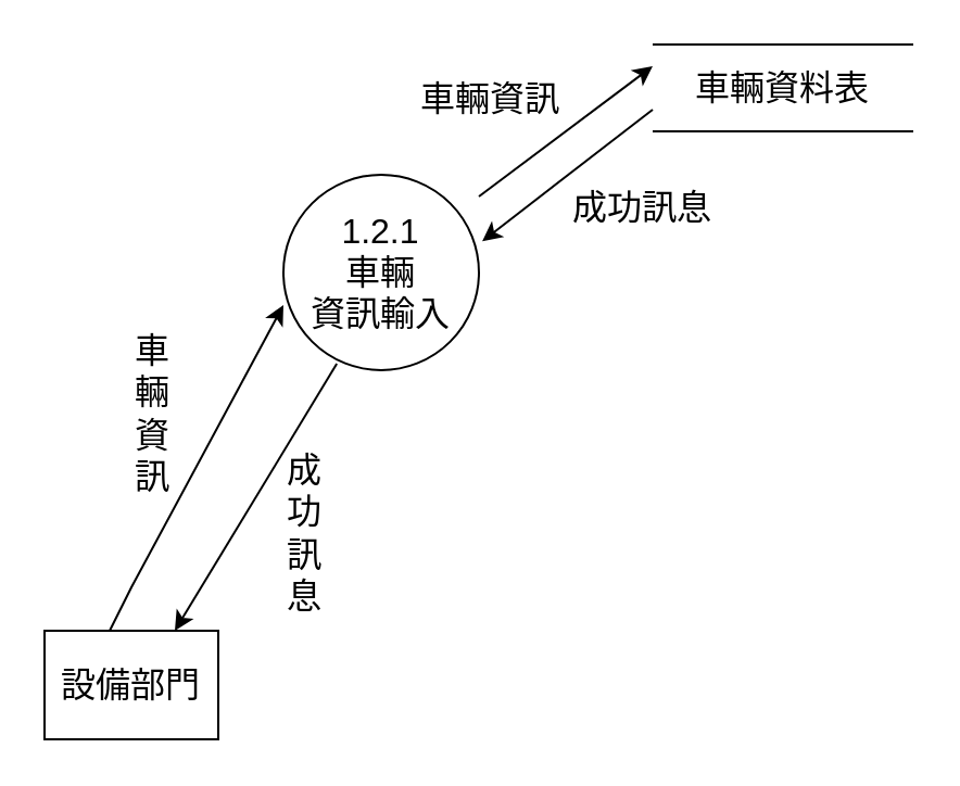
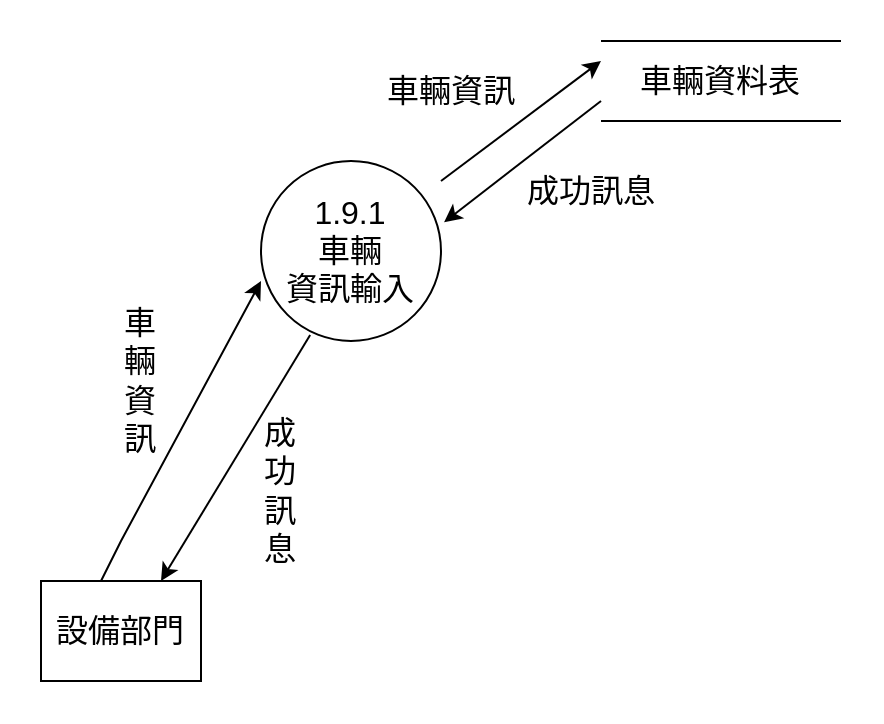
  <mxCell id="0" />
  <mxCell id="1" parent="0" />
  <mxCell id="2" value="" style="rounded=0;whiteSpace=wrap;html=1;" parent="1" vertex="1"><mxGeometry x="20" y="290" width="80" height="50" as="geometry" /></mxCell>
  <mxCell id="3" value="&lt;font style=&quot;font-size: 16px;&quot;&gt;設備部門&lt;/font&gt;" style="text;html=1;align=center;verticalAlign=middle;whiteSpace=wrap;rounded=0;rotation=0;" parent="1" vertex="1"><mxGeometry x="20" y="290" width="80" height="50" as="geometry" /></mxCell>
  <mxCell id="4" value="" style="ellipse;whiteSpace=wrap;html=1;aspect=fixed;" parent="1" vertex="1"><mxGeometry x="130" y="80" width="90" height="90" as="geometry" /></mxCell>
- <mxCell id="5" value="&lt;div&gt;&lt;span style=&quot;font-size: 16px; background-color: transparent; color: light-dark(rgb(0, 0, 0), rgb(255, 255, 255));&quot;&gt;1.2.1&lt;/span&gt;&lt;/div&gt;&lt;span style=&quot;font-size: 16px; background-color: transparent; color: light-dark(rgb(0, 0, 0), rgb(255, 255, 255));&quot;&gt;車輛&lt;/span&gt;&lt;div&gt;&lt;div&gt;&lt;font style=&quot;font-size: 16px;&quot;&gt;資訊輸入&lt;/font&gt;&lt;/div&gt;&lt;/div&gt;" style="text;html=1;align=center;verticalAlign=middle;whiteSpace=wrap;rounded=0;" parent="1" vertex="1"><mxGeometry x="140" y="100" width="70" height="50" as="geometry" /></mxCell>
+ <mxCell id="5" value="&lt;div&gt;&lt;span style=&quot;font-size: 16px; background-color: transparent; color: light-dark(rgb(0, 0, 0), rgb(255, 255, 255));&quot;&gt;1.9.1&lt;/span&gt;&lt;/div&gt;&lt;span style=&quot;font-size: 16px; background-color: transparent; color: light-dark(rgb(0, 0, 0), rgb(255, 255, 255));&quot;&gt;車輛&lt;/span&gt;&lt;div&gt;&lt;div&gt;&lt;font style=&quot;font-size: 16px;&quot;&gt;資訊輸入&lt;/font&gt;&lt;/div&gt;&lt;/div&gt;" style="text;html=1;align=center;verticalAlign=middle;whiteSpace=wrap;rounded=0;" parent="1" vertex="1"><mxGeometry x="140" y="100" width="70" height="50" as="geometry" /></mxCell>
  <mxCell id="6" value="&lt;span style=&quot;font-size: 16px;&quot;&gt;成&lt;/span&gt;&lt;div&gt;&lt;span style=&quot;font-size: 16px;&quot;&gt;功&lt;/span&gt;&lt;/div&gt;&lt;div&gt;&lt;span style=&quot;font-size: 16px;&quot;&gt;訊&lt;/span&gt;&lt;/div&gt;&lt;div&gt;&lt;span style=&quot;font-size: 16px;&quot;&gt;息&lt;/span&gt;&lt;/div&gt;" style="text;html=1;align=center;verticalAlign=middle;whiteSpace=wrap;rounded=0;" parent="1" vertex="1"><mxGeometry x="130" y="227" width="20" height="35" as="geometry" /></mxCell>
  <mxCell id="7" value="&lt;font style=&quot;font-size: 16px;&quot;&gt;車輛資訊&lt;/font&gt;" style="text;html=1;align=center;verticalAlign=middle;whiteSpace=wrap;rounded=0;" parent="1" vertex="1"><mxGeometry x="60" y="170" width="20" height="40" as="geometry" /></mxCell>
  <mxCell id="8" value="" style="endArrow=none;html=1;rounded=0;" parent="1" edge="1"><mxGeometry width="50" height="50" relative="1" as="geometry"><mxPoint x="300" y="20" as="sourcePoint" /><mxPoint x="420" y="20" as="targetPoint" /></mxGeometry></mxCell>
  <mxCell id="9" value="" style="endArrow=none;html=1;rounded=0;" parent="1" edge="1"><mxGeometry width="50" height="50" relative="1" as="geometry"><mxPoint x="300" y="60" as="sourcePoint" /><mxPoint x="420" y="60" as="targetPoint" /></mxGeometry></mxCell>
  <mxCell id="10" value="&lt;font style=&quot;font-size: 16px;&quot;&gt;車輛資料表&lt;/font&gt;" style="text;html=1;align=center;verticalAlign=middle;whiteSpace=wrap;rounded=0;" parent="1" vertex="1"><mxGeometry x="300" y="20" width="120" height="40" as="geometry" /></mxCell>
  <mxCell id="11" value="" style="endArrow=classic;html=1;rounded=0;entryX=1.017;entryY=0.34;entryDx=0;entryDy=0;entryPerimeter=0;exitX=0;exitY=0.75;exitDx=0;exitDy=0;" parent="1" source="10" target="4" edge="1"><mxGeometry width="50" height="50" relative="1" as="geometry"><mxPoint x="310" y="160" as="sourcePoint" /><mxPoint x="360" y="110" as="targetPoint" /></mxGeometry></mxCell>
  <mxCell id="12" value="" style="endArrow=classic;html=1;rounded=0;entryX=0;entryY=0.25;entryDx=0;entryDy=0;" parent="1" target="10" edge="1"><mxGeometry width="50" height="50" relative="1" as="geometry"><mxPoint x="220" y="90" as="sourcePoint" /><mxPoint x="360" y="110" as="targetPoint" /></mxGeometry></mxCell>
  <mxCell id="13" value="" style="edgeStyle=none;orthogonalLoop=1;jettySize=auto;html=1;rounded=0;exitX=0.375;exitY=0;exitDx=0;exitDy=0;entryX=0;entryY=0.667;entryDx=0;entryDy=0;entryPerimeter=0;exitPerimeter=0;" parent="1" source="3" target="4" edge="1"><mxGeometry width="100" relative="1" as="geometry"><mxPoint x="0" y="270" as="sourcePoint" /><mxPoint x="100" y="270" as="targetPoint" /><Array as="points"><mxPoint x="60" y="270" /></Array></mxGeometry></mxCell>
  <mxCell id="14" value="" style="edgeStyle=none;orthogonalLoop=1;jettySize=auto;html=1;rounded=0;entryX=0.75;entryY=0;entryDx=0;entryDy=0;exitX=0.273;exitY=0.967;exitDx=0;exitDy=0;exitPerimeter=0;" parent="1" source="4" target="3" edge="1"><mxGeometry width="100" relative="1" as="geometry"><mxPoint x="80" y="280" as="sourcePoint" /><mxPoint x="200" y="160" as="targetPoint" /><Array as="points" /></mxGeometry></mxCell>
  <mxCell id="15" value="&lt;font style=&quot;font-size: 16px;&quot;&gt;成功訊息&lt;/font&gt;" style="text;html=1;align=center;verticalAlign=middle;resizable=0;points=[];autosize=1;strokeColor=none;fillColor=none;rotation=0;" vertex="1" parent="1"><mxGeometry x="250" y="80" width="90" height="30" as="geometry" /></mxCell>
  <mxCell id="16" value="&lt;font style=&quot;font-size: 16px;&quot;&gt;車輛資訊&lt;/font&gt;" style="text;html=1;align=center;verticalAlign=middle;resizable=0;points=[];autosize=1;strokeColor=none;fillColor=none;" vertex="1" parent="1"><mxGeometry x="180" y="30" width="90" height="30" as="geometry" /></mxCell>
